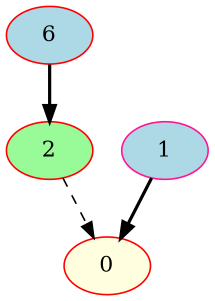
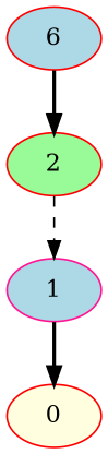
  digraph {
    node [color=red fillcolor=lightblue style=filled]
    edge [style=bold]
    n1 [label=6]
    n2 [fillcolor=palegreen label=2]
    n3 [color=deeppink label=1]
    n4 [fillcolor=lightyellow label=0]
    n1 -> n2
-   n2 -> n4 [style=dashed]
+   n2 -> n3 [style=dashed]
    n3 -> n4
  }
